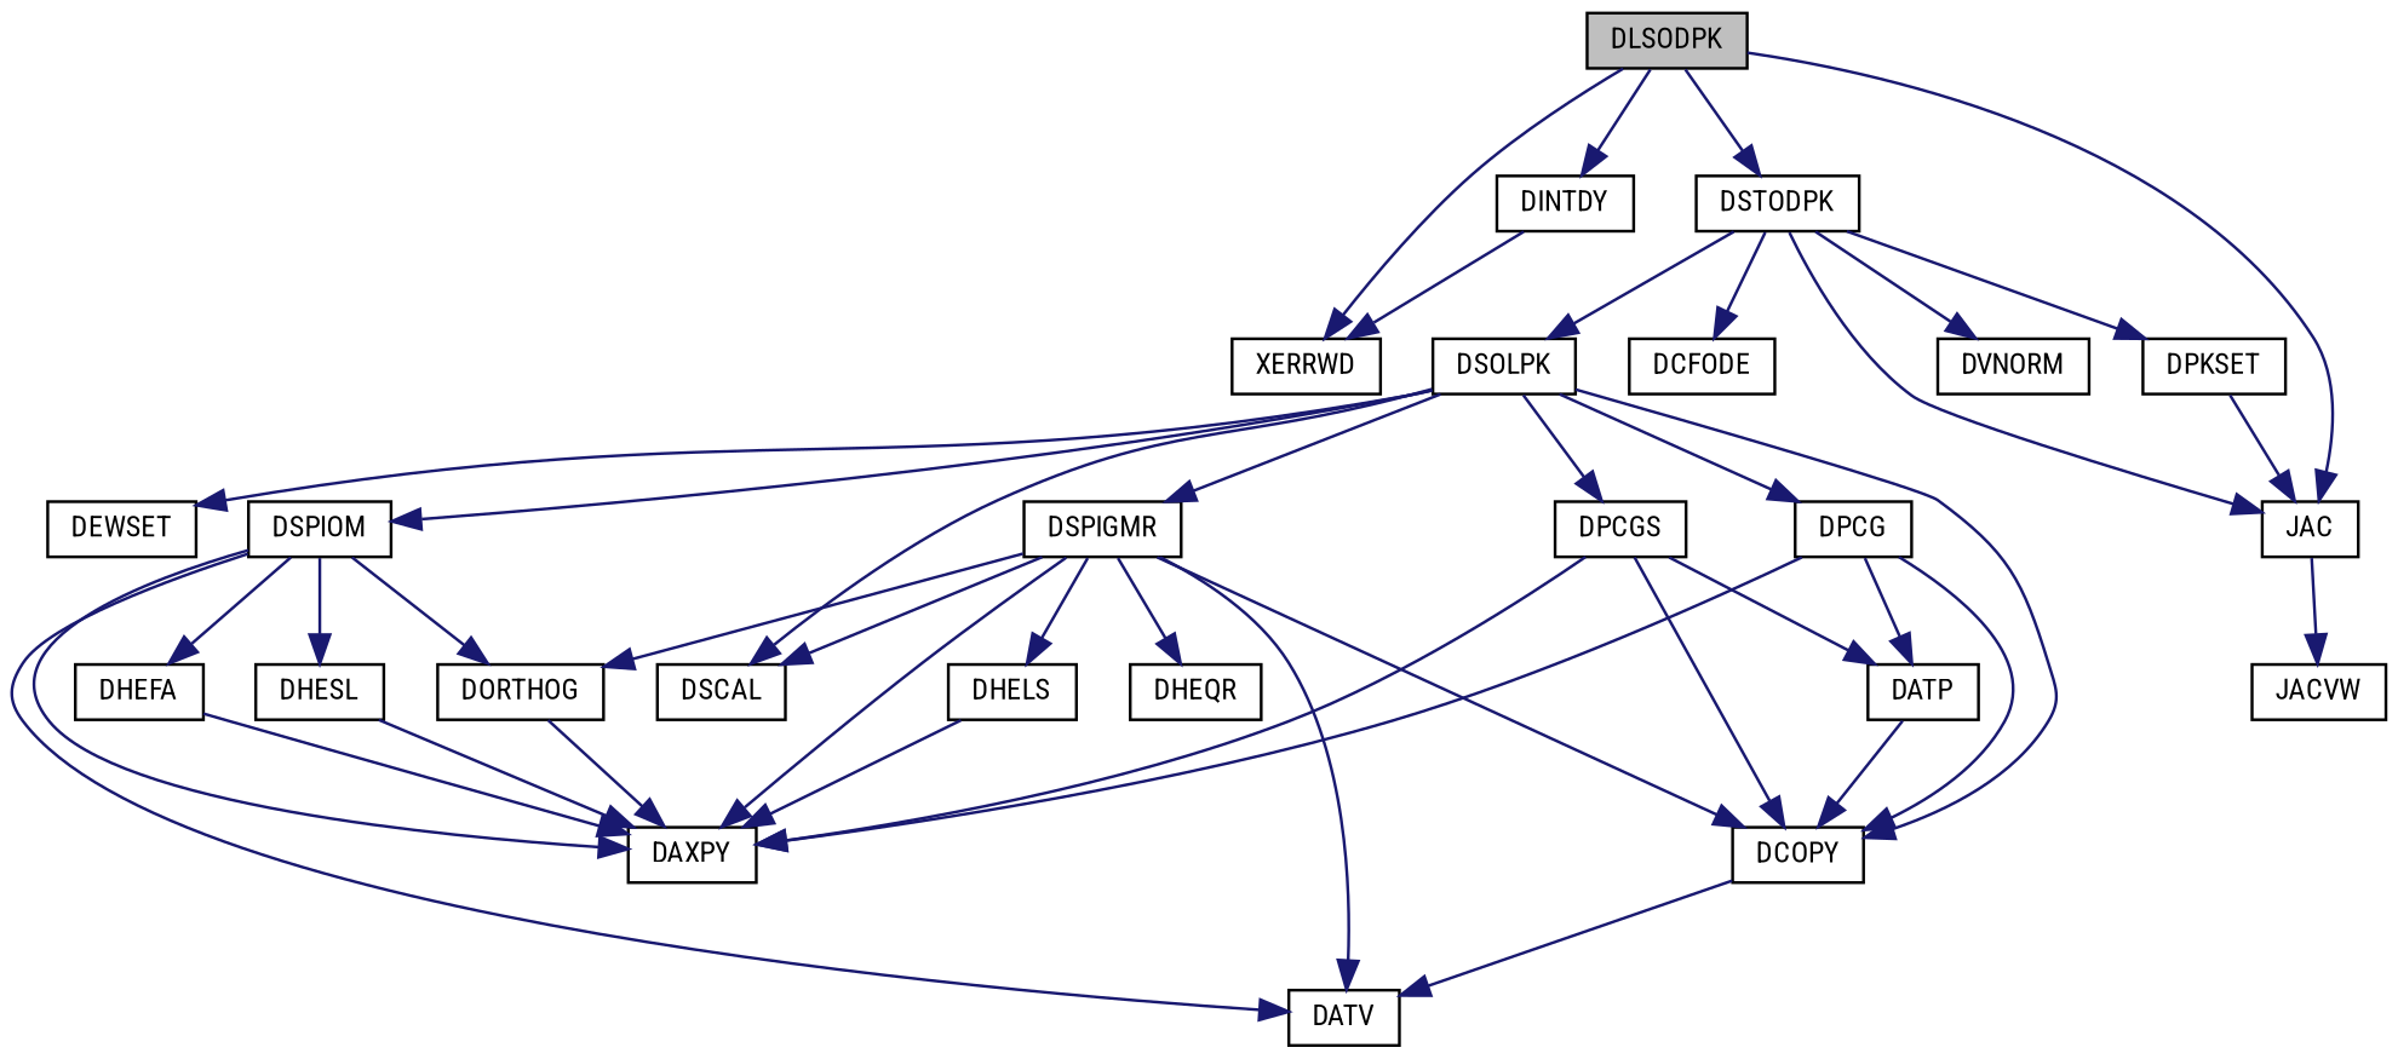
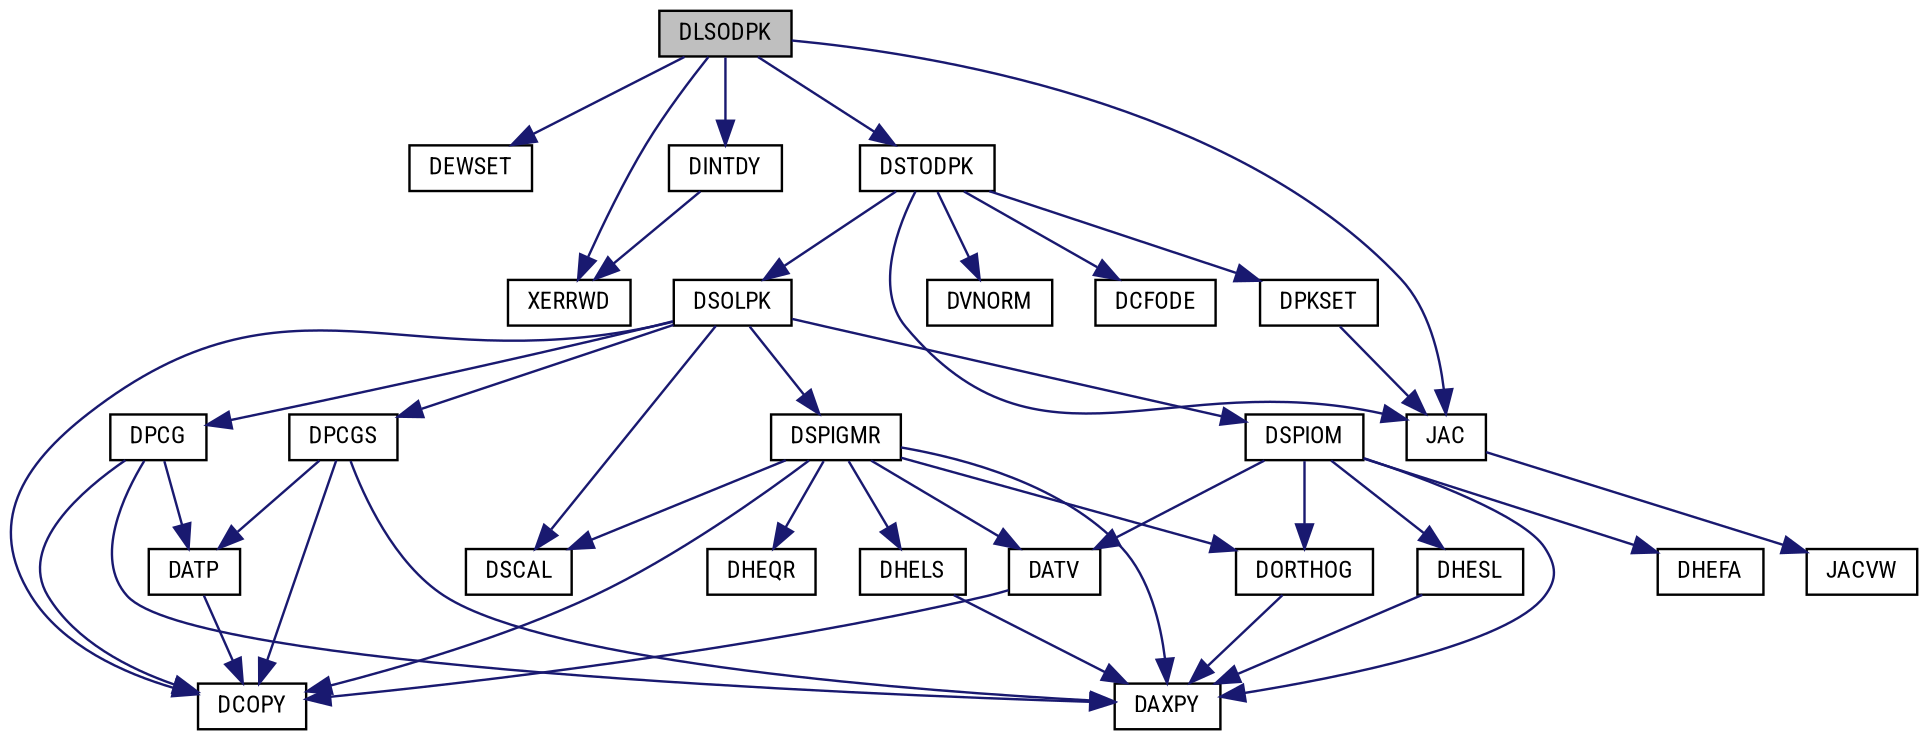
  digraph {
    fontname="Roboto Condensed"
    rankdir=TB
    node [color=black fillcolor=white fontname="Roboto Condensed" fontsize=10 shape=record style=filled]
    edge [color=midnightblue fontname="Roboto Condensed" fontsize=10 labelfontname=Helvetica labelfontsize=10 style=solid]
    n1 [fillcolor=grey75 fontcolor=black height=0.2 label=DLSODPK width=0.4]
    n2 [height=0.2 label=DEWSET width=0.4]
    n3 [height=0.2 label=DINTDY width=0.4]
    n4 [height=0.2 label=XERRWD width=0.4]
    n5 [height=0.2 label=DSTODPK width=0.4]
    n6 [height=0.2 label=JAC width=0.4]
    n7 [height=0.2 label=DCFODE width=0.4]
    n8 [height=0.2 label=DPKSET width=0.4]
    n9 [height=0.2 label=DSOLPK width=0.4]
    n10 [height=0.2 label=DVNORM width=0.4]
    n11 [height=0.2 label=JACVW width=0.4]
    n12 [height=0.2 label=DCOPY width=0.4]
    n13 [height=0.2 label=DPCG width=0.4]
    n14 [height=0.2 label=DPCGS width=0.4]
    n15 [height=0.2 label=DSCAL width=0.4]
    n16 [height=0.2 label=DSPIGMR width=0.4]
    n17 [height=0.2 label=DSPIOM width=0.4]
    n18 [height=0.2 label=DATP width=0.4]
    n19 [height=0.2 label=DAXPY width=0.4]
    n20 [height=0.2 label=DATV width=0.4]
    n21 [height=0.2 label=DHELS width=0.4]
    n22 [height=0.2 label=DHEQR width=0.4]
    n23 [height=0.2 label=DORTHOG width=0.4]
    n24 [height=0.2 label=DHEFA width=0.4]
    n25 [height=0.2 label=DHESL width=0.4]
-   n9 -> n2
+   n1 -> n2
    n1 -> n3
    n1 -> n4
    n1 -> n5
    n1 -> n6
    n3 -> n4
    n5 -> n6
    n5 -> n7
    n5 -> n8
    n5 -> n9
    n5 -> n10
    n6 -> n11
    n8 -> n6
    n9 -> n12
    n9 -> n13
    n9 -> n14
    n9 -> n15
    n9 -> n16
    n9 -> n17
    n13 -> n12
    n13 -> n18
    n13 -> n19
    n14 -> n12
    n14 -> n18
    n14 -> n19
    n16 -> n12
    n16 -> n15
    n16 -> n19
    n16 -> n20
    n16 -> n21
    n16 -> n22
    n16 -> n23
    n17 -> n19
    n17 -> n20
    n17 -> n23
    n17 -> n24
    n17 -> n25
    n18 -> n12
-   n12 -> n20
+   n20 -> n12
    n21 -> n19
    n23 -> n19
-   n24 -> n19
    n25 -> n19
  }
